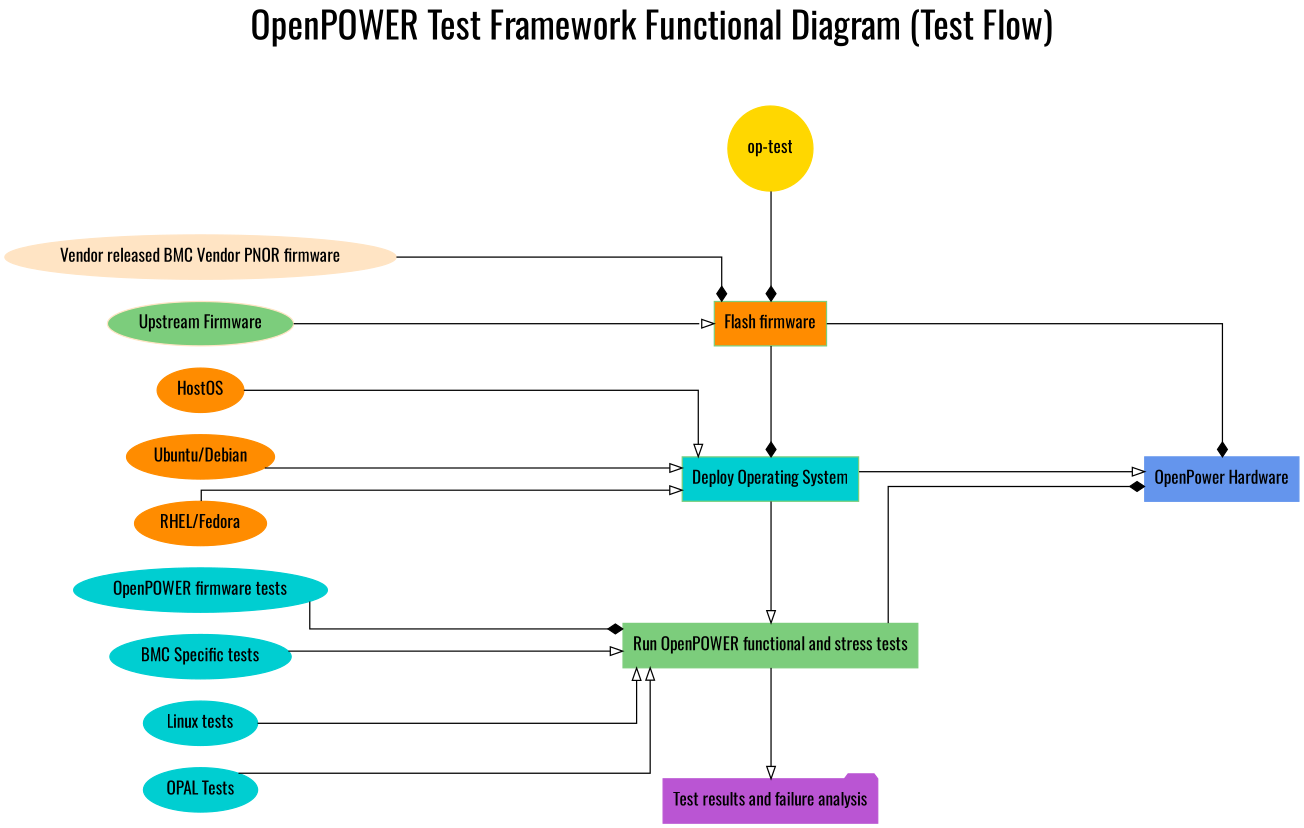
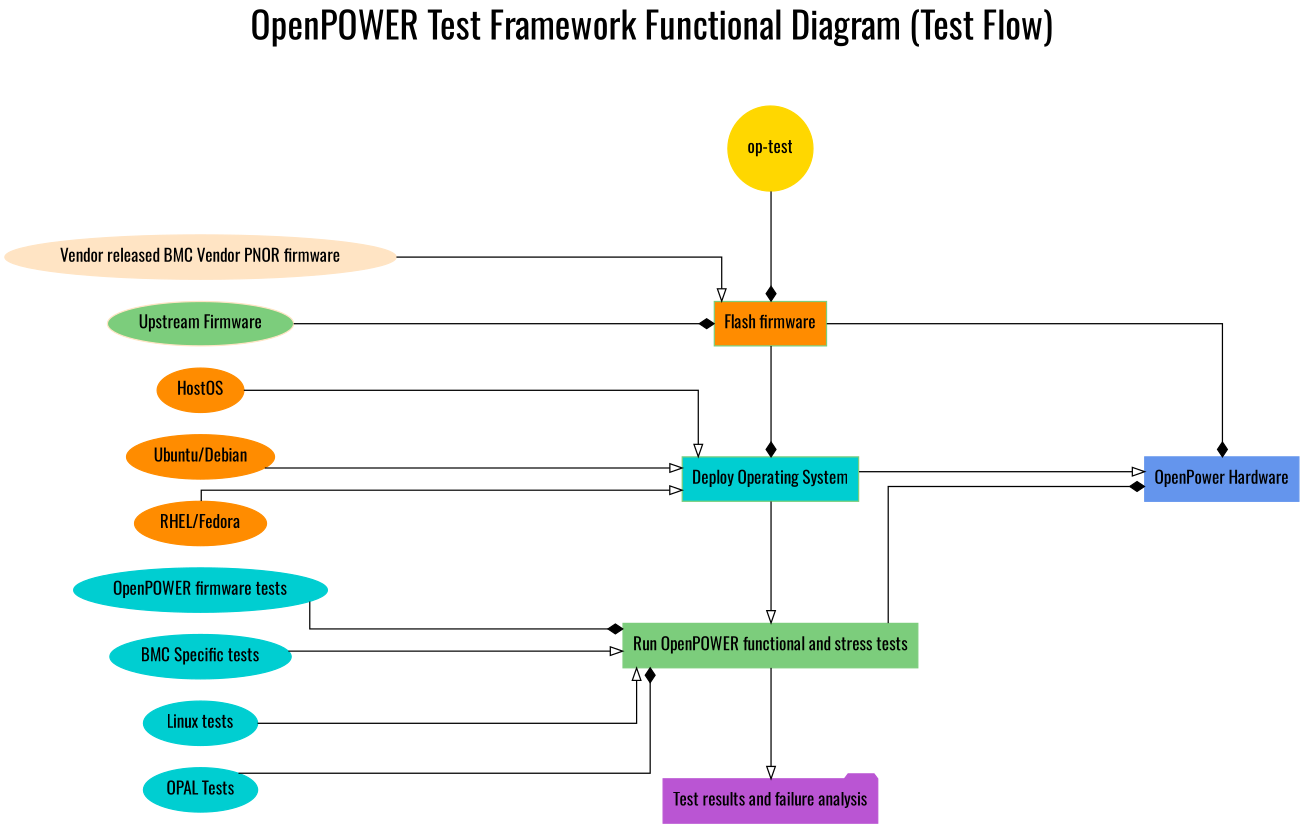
  digraph {
    fontname=Oswald
    fontsize=30
    label="OpenPOWER Test Framework Functional Diagram (Test Flow)"
    labelloc=top
    rankdir=LR
    splines=ortho
    width=20
    node [color=darkturquoise fontname=Oswald shape=oval style=filled]
    edge [arrowhead=onormal dir=forward fontname=Oswald headport=_ minlen=5 style=solid tailport=_]
    "op-test" [color=gold shape=circle]
    "Flash firmware" [color=palegreen3 fillcolor=darkorange shape=rectangle]
    "Deploy Operating System" [color=palegreen3 fillcolor=darkturquoise shape=rectangle]
    "Run OpenPOWER functional and stress tests" [color=palegreen3 shape=rectangle]
    "Test results and failure analysis" [color=mediumorchid shape=folder]
    "OpenPower Hardware" [color=cornflowerblue shape=rectangle]
    "Upstream Firmware" [color=bisque fillcolor=palegreen3]
    "Vendor released BMC Vendor PNOR firmware" [color=bisque]
    "Ubuntu/Debian" [color=darkorange]
    "RHEL/Fedora" [color=darkorange]
    HostOS [color=darkorange]
    "OPAL Tests"
    "OpenPOWER firmware tests"
    "BMC Specific tests"
    "Linux tests"
    subgraph sub_1 {
      rank=same
      "op-test"
      "Flash firmware"
      "Deploy Operating System"
      "Run OpenPOWER functional and stress tests"
      "Test results and failure analysis"
    }
    subgraph sub_2 {
      rank=same
      "OpenPower Hardware"
    }
    subgraph sub_3 {
      rank=same
      "Upstream Firmware"
      "Vendor released BMC Vendor PNOR firmware"
      "Ubuntu/Debian"
      "RHEL/Fedora"
      HostOS
      "OPAL Tests"
      "OpenPOWER firmware tests"
      "BMC Specific tests"
      "Linux tests"
    }
    "op-test" -> "Flash firmware" [arrowhead=diamond]
    "Flash firmware" -> "Deploy Operating System" [arrowhead=diamond]
    "Flash firmware" -> "OpenPower Hardware" [arrowhead=diamond]
    "Deploy Operating System" -> "Run OpenPOWER functional and stress tests"
    "Deploy Operating System" -> "OpenPower Hardware"
    "Run OpenPOWER functional and stress tests" -> "Test results and failure analysis"
    "Run OpenPOWER functional and stress tests" -> "OpenPower Hardware" [arrowhead=diamond]
-   "Upstream Firmware" -> "Flash firmware"
-   "Vendor released BMC Vendor PNOR firmware" -> "Flash firmware" [arrowhead=diamond]
+   "Upstream Firmware" -> "Flash firmware" [arrowhead=diamond]
+   "Vendor released BMC Vendor PNOR firmware" -> "Flash firmware"
    "Ubuntu/Debian" -> "Deploy Operating System"
    "RHEL/Fedora" -> "Deploy Operating System"
    HostOS -> "Deploy Operating System"
-   "OPAL Tests" -> "Run OpenPOWER functional and stress tests"
+   "OPAL Tests" -> "Run OpenPOWER functional and stress tests" [arrowhead=diamond]
    "OpenPOWER firmware tests" -> "Run OpenPOWER functional and stress tests" [arrowhead=diamond]
    "BMC Specific tests" -> "Run OpenPOWER functional and stress tests"
    "Linux tests" -> "Run OpenPOWER functional and stress tests"
  }
